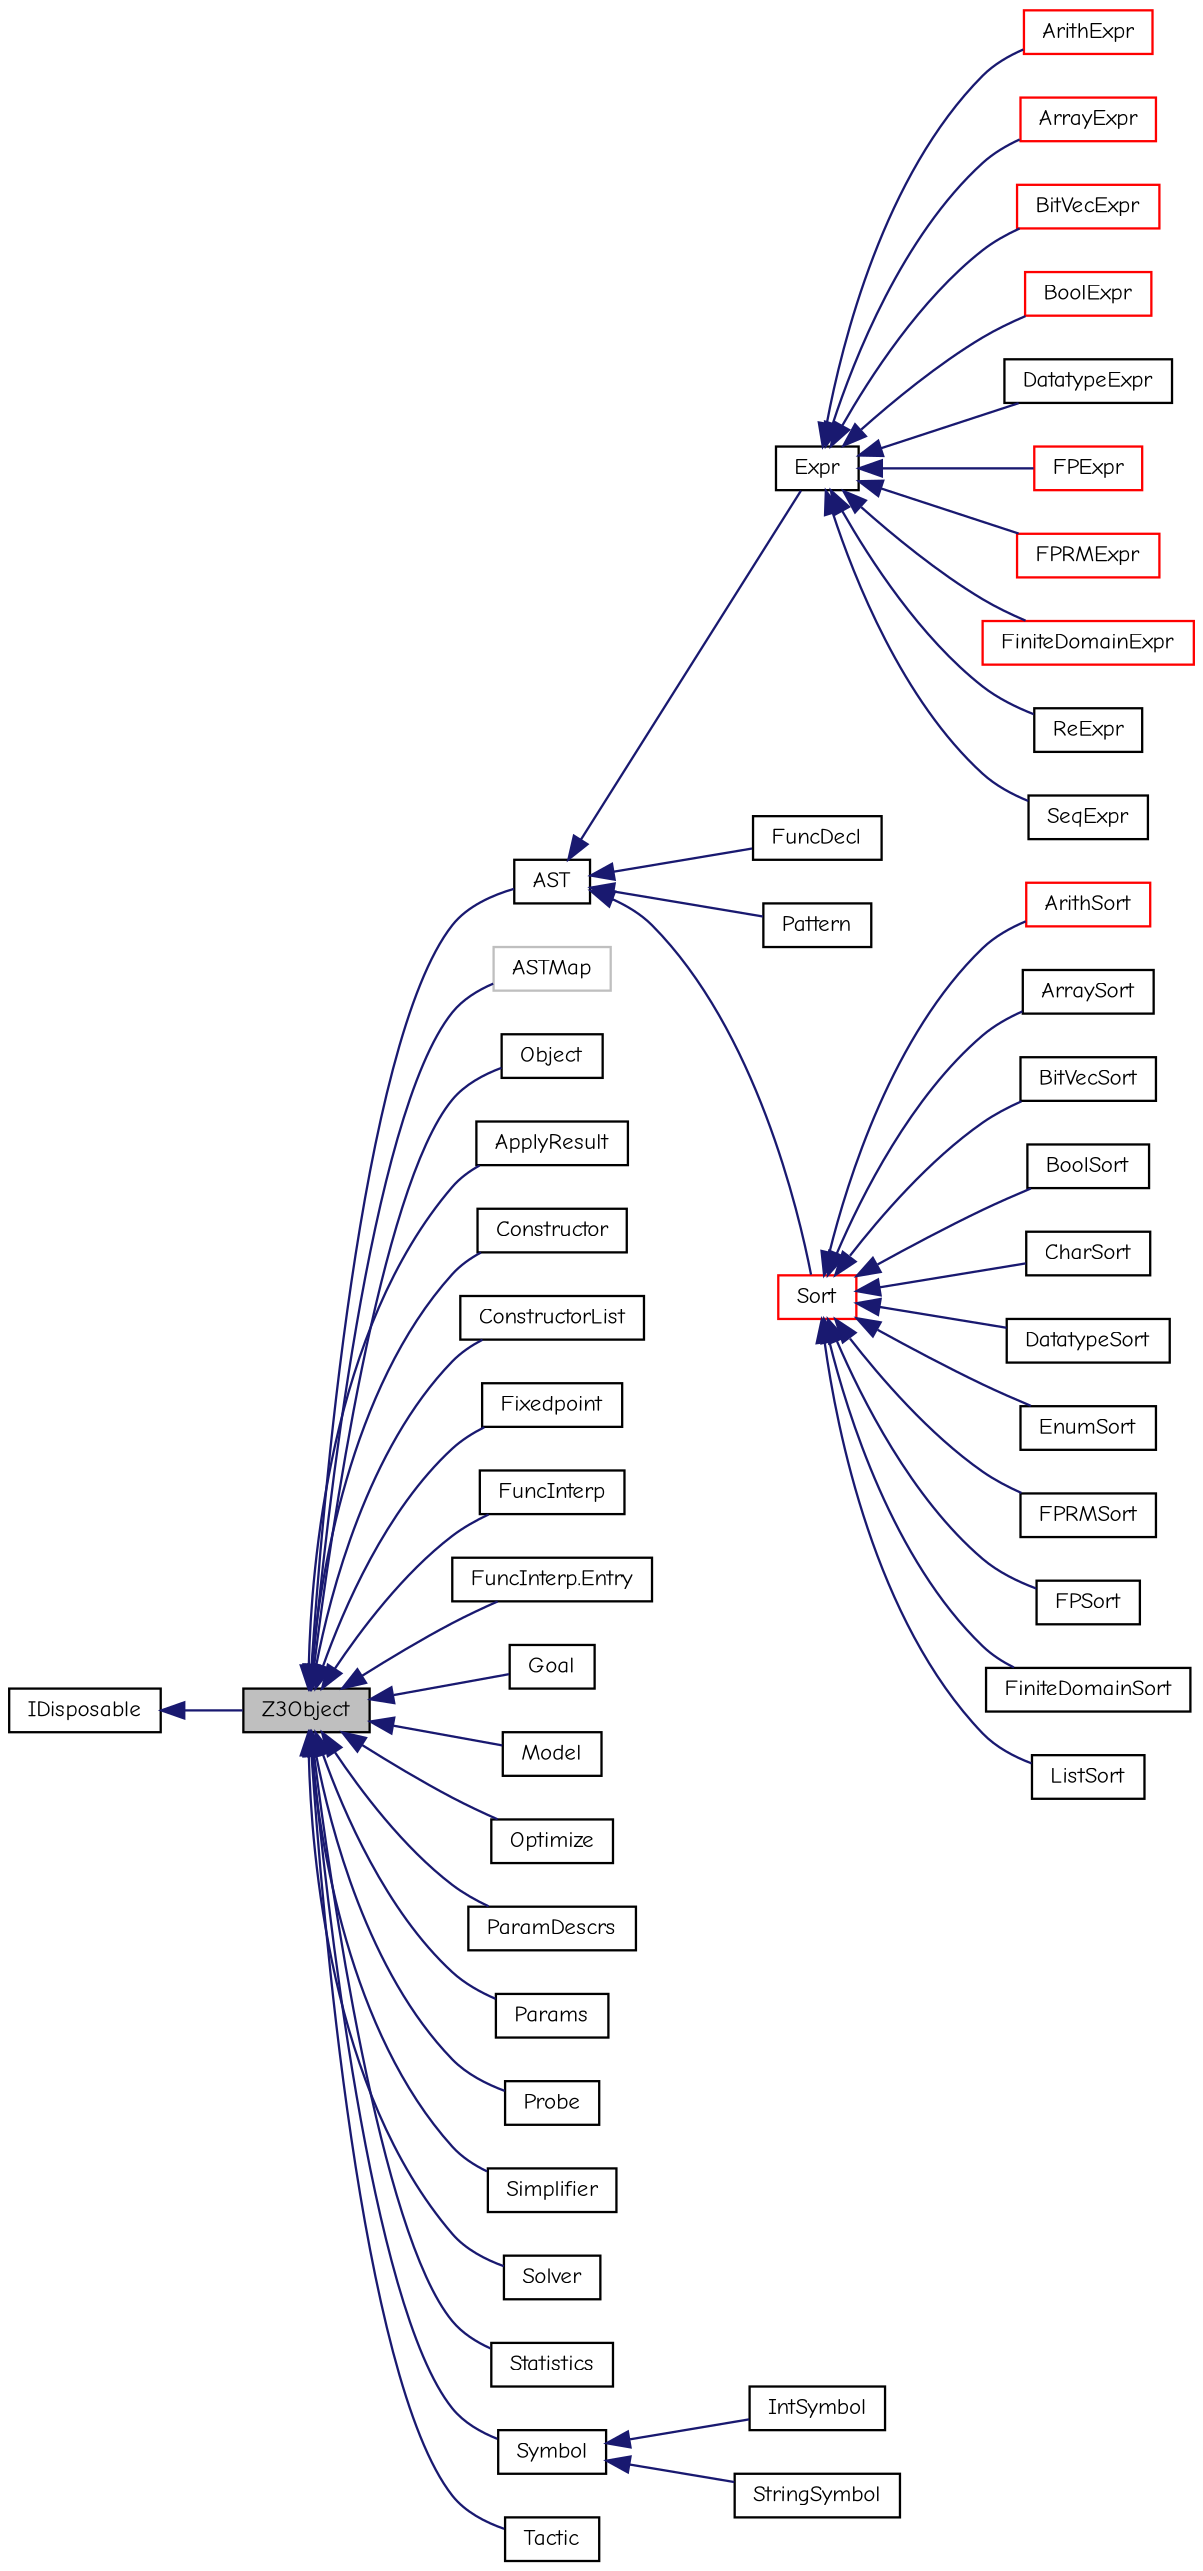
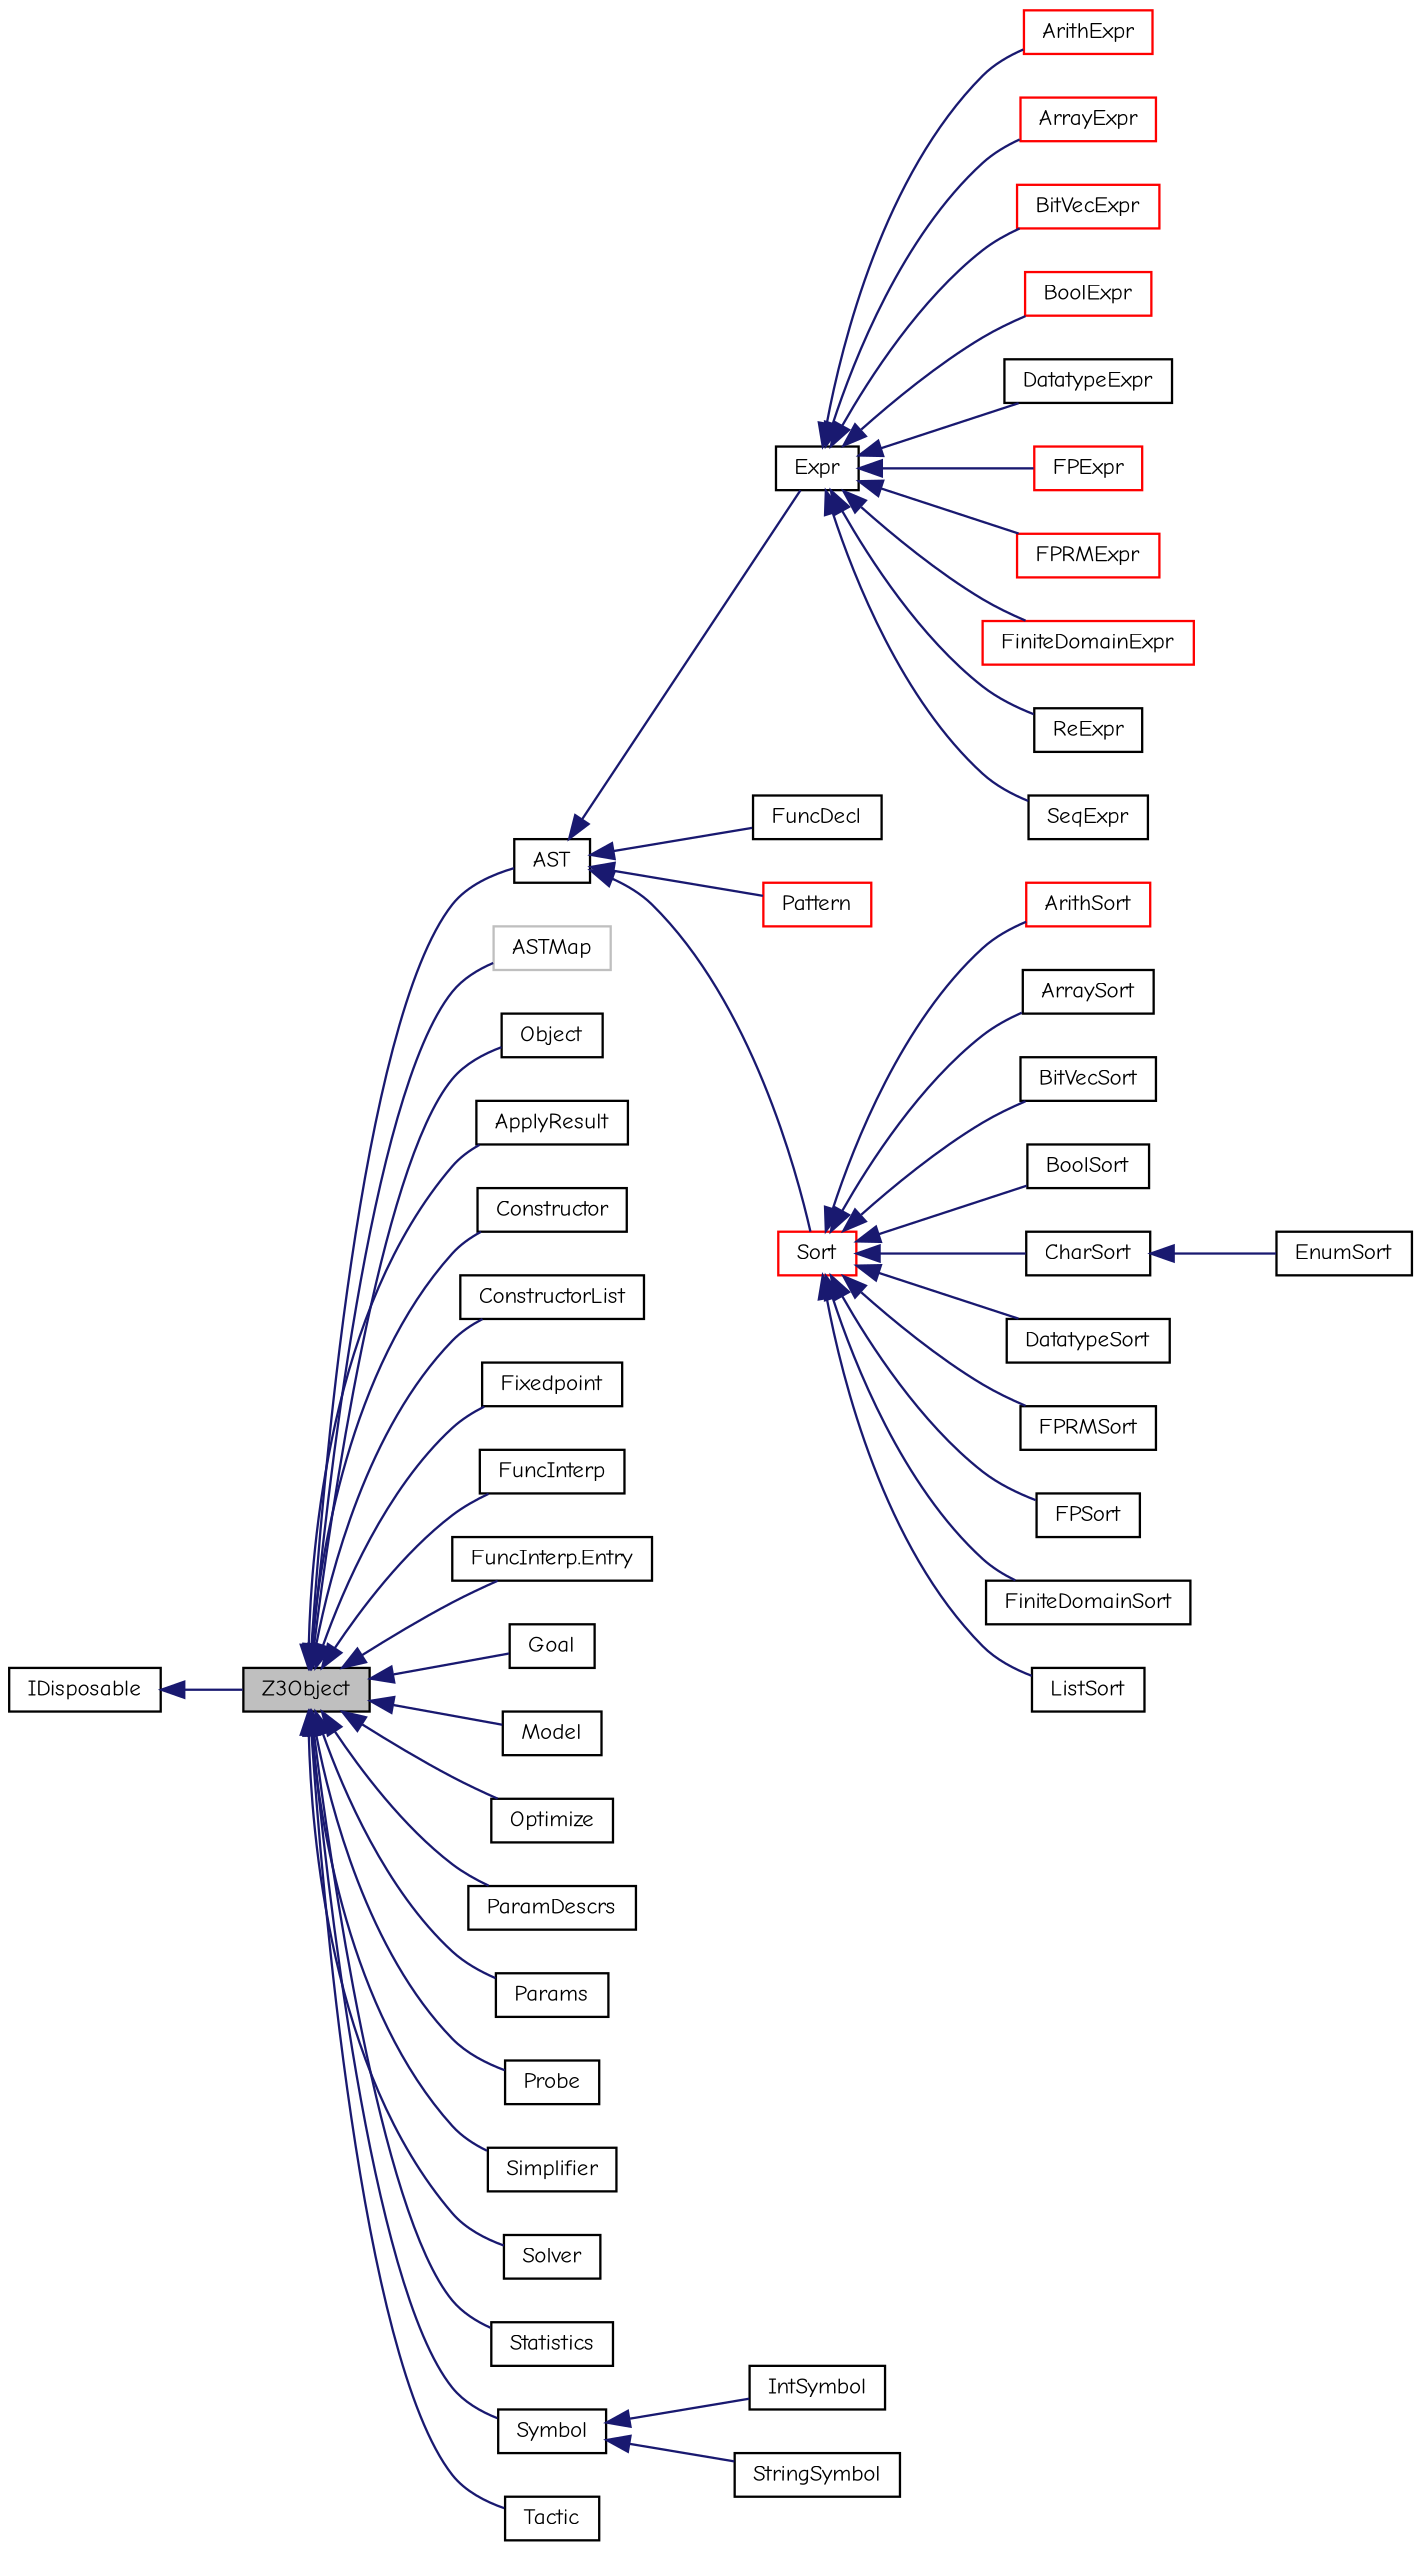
  digraph {
    fontname="Comic Neue"
    rankdir=LR
    node [color=black fillcolor=white fontname="Comic Neue" fontsize=10 shape=record style=filled]
    edge [color=midnightblue dir=back fontname="Comic Neue" fontsize=10 labelfontname=Helvetica labelfontsize=10 style=solid]
    n1 [fillcolor=grey75 fontcolor=black height=0.2 label=Z3Object width=0.4]
    n2 [height=0.2 label=AST width=0.4]
    n3 [color=grey75 height=0.2 label=ASTMap width=0.4]
    n4 [height=0.2 label=Object width=0.4]
    n5 [height=0.2 label=ApplyResult width=0.4]
    n6 [height=0.2 label=Constructor width=0.4]
    n7 [height=0.2 label=ConstructorList width=0.4]
    n8 [height=0.2 label=Fixedpoint width=0.4]
    n9 [height=0.2 label=FuncInterp width=0.4]
    n10 [height=0.2 label="FuncInterp.Entry" width=0.4]
    n11 [height=0.2 label=Goal width=0.4]
    n12 [height=0.2 label=Model width=0.4]
    n13 [height=0.2 label=Optimize width=0.4]
    n14 [height=0.2 label=ParamDescrs width=0.4]
    n15 [height=0.2 label=Params width=0.4]
    n16 [height=0.2 label=Probe width=0.4]
    n17 [height=0.2 label=Simplifier width=0.4]
    n18 [height=0.2 label=Solver width=0.4]
    n19 [height=0.2 label=Statistics width=0.4]
    n20 [height=0.2 label=Symbol width=0.4]
    n21 [height=0.2 label=Tactic width=0.4]
    n22 [height=0.2 label=Expr width=0.4]
    n23 [height=0.2 label=FuncDecl width=0.4]
-   n24 [height=0.2 label=Pattern width=0.4]
+   n24 [color=red height=0.2 label=Pattern width=0.4]
    n25 [color=red height=0.2 label=Sort width=0.4]
    n26 [height=0.2 label=IntSymbol width=0.4]
    n27 [height=0.2 label=StringSymbol width=0.4]
    n28 [height=0.2 label=IDisposable width=0.4]
    n29 [color=red height=0.2 label=ArithExpr width=0.4]
    n30 [color=red height=0.2 label=ArrayExpr width=0.4]
    n31 [color=red height=0.2 label=BitVecExpr width=0.4]
    n32 [color=red height=0.2 label=BoolExpr width=0.4]
    n33 [height=0.2 label=DatatypeExpr width=0.4]
    n34 [color=red height=0.2 label=FPExpr width=0.4]
    n35 [color=red height=0.2 label=FPRMExpr width=0.4]
    n36 [color=red height=0.2 label=FiniteDomainExpr width=0.4]
    n37 [height=0.2 label=ReExpr width=0.4]
    n38 [height=0.2 label=SeqExpr width=0.4]
    n39 [color=red height=0.2 label=ArithSort width=0.4]
    n40 [height=0.2 label=ArraySort width=0.4]
    n41 [height=0.2 label=BitVecSort width=0.4]
    n42 [height=0.2 label=BoolSort width=0.4]
    n43 [height=0.2 label=CharSort width=0.4]
    n44 [height=0.2 label=DatatypeSort width=0.4]
    n45 [height=0.2 label=EnumSort width=0.4]
    n46 [height=0.2 label=FPRMSort width=0.4]
    n47 [height=0.2 label=FPSort width=0.4]
    n48 [height=0.2 label=FiniteDomainSort width=0.4]
    n49 [height=0.2 label=ListSort width=0.4]
    n1 -> n2
    n1 -> n3
    n1 -> n4
    n1 -> n5
    n1 -> n6
    n1 -> n7
    n1 -> n8
    n1 -> n9
    n1 -> n10
    n1 -> n11
    n1 -> n12
    n1 -> n13
    n1 -> n14
    n1 -> n15
    n1 -> n16
    n1 -> n17
    n1 -> n18
    n1 -> n19
    n1 -> n20
    n1 -> n21
    n2 -> n22
    n2 -> n23
    n2 -> n24
    n2 -> n25
    n20 -> n26
    n20 -> n27
    n22 -> n29
    n22 -> n30
    n22 -> n31
    n22 -> n32
    n22 -> n33
    n22 -> n34
    n22 -> n35
    n22 -> n36
    n22 -> n37
    n22 -> n38
    n25 -> n39
    n25 -> n40
    n25 -> n41
    n25 -> n42
    n25 -> n43
    n25 -> n44
-   n25 -> n45
+   n43 -> n45
    n25 -> n46
    n25 -> n47
    n25 -> n48
    n25 -> n49
    n28 -> n1
  }
